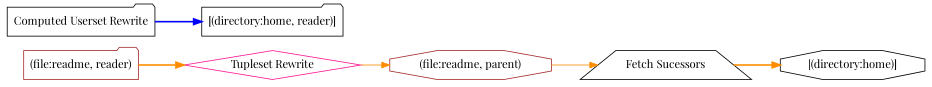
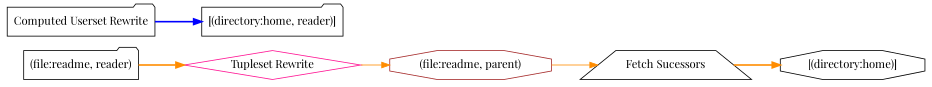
  digraph {
    fontname="Playfair Display"
    rankdir=LR
    node [color=black fontname="Playfair Display" shape=folder]
    edge [color=darkorange fontname="Playfair Display" style=bold]
-   n1 [color=brown label="(file:readme, reader)"]
+   n1 [label="(file:readme, reader)"]
    n2 [color=deeppink label="Tupleset Rewrite" shape=diamond]
    n3 [color=brown label="(file:readme, parent)" shape=octagon]
    n4 [label="Fetch Sucessors" shape=trapezium]
    n5 [label="[(directory:home)]" shape=octagon]
    n6 [label="Computed Userset Rewrite"]
    n7 [label="[(directory:home, reader)]"]
    n1 -> n2
    n2 -> n3 [style=solid]
    n3 -> n4 [style=solid]
    n4 -> n5
    n6 -> n7 [color=blue]
  }
